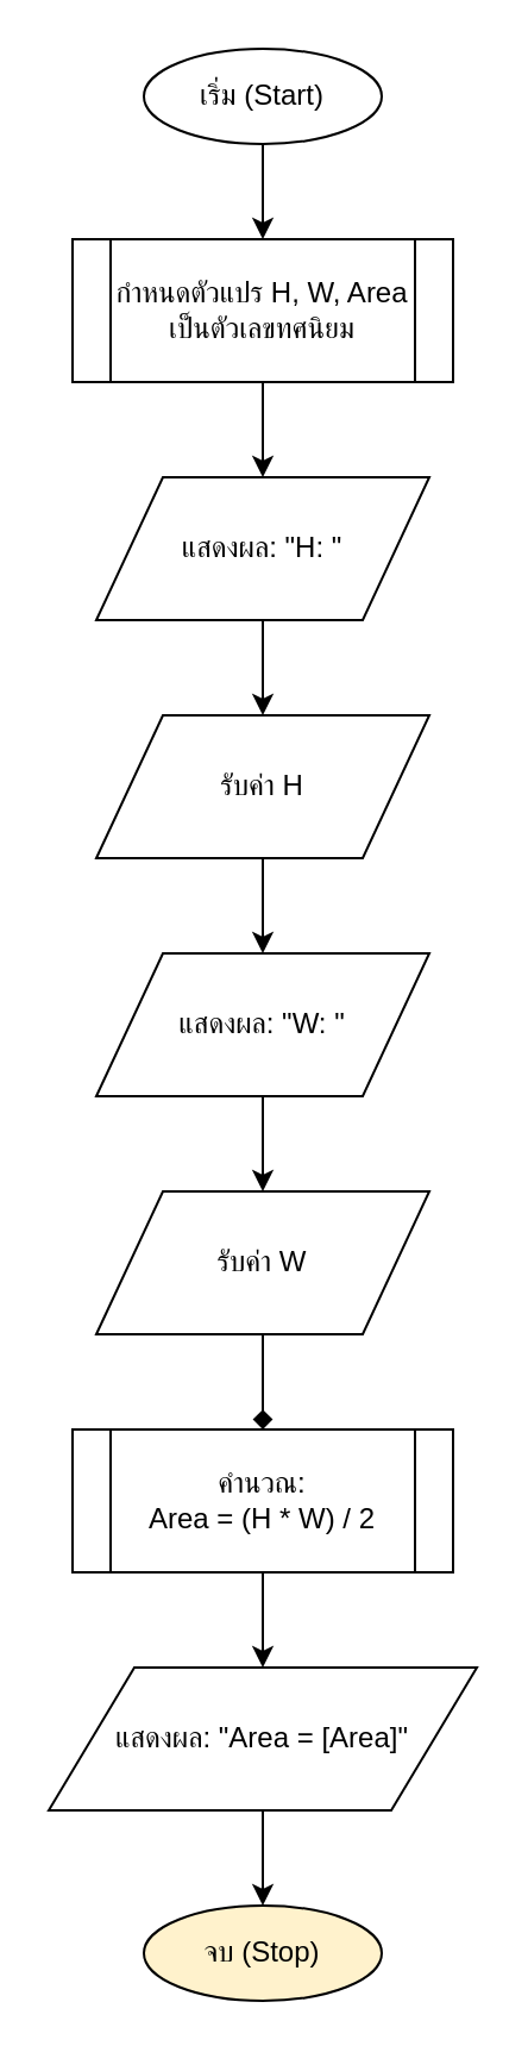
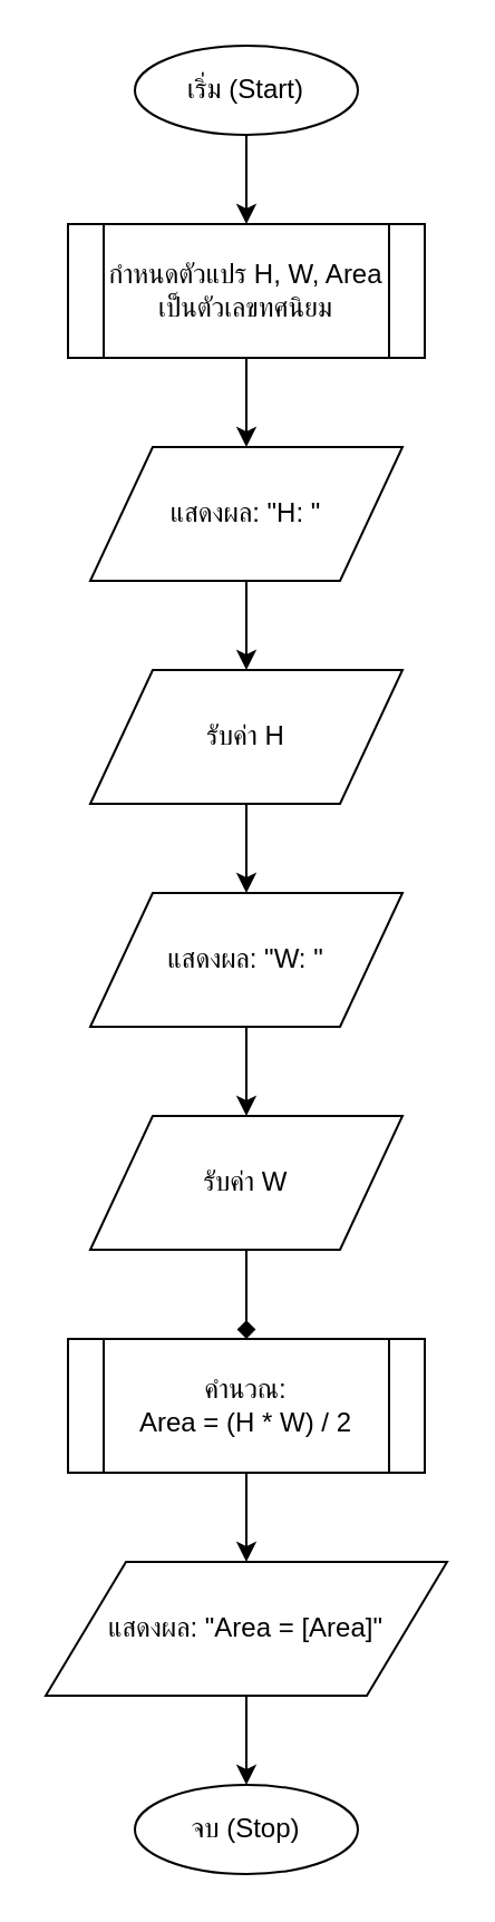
  <mxCell id="0" />
  <mxCell id="1" parent="0" />
  <mxCell id="2" value="เริ่ม (Start)" style="ellipse;whiteSpace=wrap;html=1;" vertex="1" parent="1"><mxGeometry x="60" y="20" width="100" height="40" as="geometry" /></mxCell>
  <mxCell id="3" value="" style="endArrow=classic;html=1;exitX=0.5;exitY=1;entryX=0.5;entryY=0;" edge="1" parent="1" source="2" target="4"><mxGeometry width="50" height="50" relative="1" as="geometry"><mxPoint x="110" y="60" as="sourcePoint" /><mxPoint x="110" y="100" as="targetPoint" /></mxGeometry></mxCell>
  <mxCell id="4" value="กำหนดตัวแปร H, W, Area เป็นตัวเลขทศนิยม" style="shape=process;whiteSpace=wrap;html=1;" vertex="1" parent="1"><mxGeometry x="30" y="100" width="160" height="60" as="geometry" /></mxCell>
  <mxCell id="5" value="" style="endArrow=classic;html=1;exitX=0.5;exitY=1;entryX=0.5;entryY=0;" edge="1" parent="1" source="4" target="6"><mxGeometry width="50" height="50" relative="1" as="geometry"><mxPoint x="110" y="160" as="sourcePoint" /><mxPoint x="110" y="200" as="targetPoint" /></mxGeometry></mxCell>
  <mxCell id="6" value="แสดงผล: &quot;H: &quot;" style="shape=parallelogram;perimeter=parallelogramPerimeter;whiteSpace=wrap;html=1;" vertex="1" parent="1"><mxGeometry x="40" y="200" width="140" height="60" as="geometry" /></mxCell>
  <mxCell id="7" value="" style="endArrow=classic;html=1;exitX=0.5;exitY=1;entryX=0.5;entryY=0;" edge="1" parent="1" source="6" target="8"><mxGeometry width="50" height="50" relative="1" as="geometry"><mxPoint x="110" y="260" as="sourcePoint" /><mxPoint x="110" y="300" as="targetPoint" /></mxGeometry></mxCell>
  <mxCell id="8" value="รับค่า H" style="shape=parallelogram;perimeter=parallelogramPerimeter;whiteSpace=wrap;html=1;" vertex="1" parent="1"><mxGeometry x="40" y="300" width="140" height="60" as="geometry" /></mxCell>
  <mxCell id="9" value="" style="endArrow=classic;html=1;exitX=0.5;exitY=1;entryX=0.5;entryY=0;" edge="1" parent="1" source="8" target="10"><mxGeometry width="50" height="50" relative="1" as="geometry"><mxPoint x="110" y="360" as="sourcePoint" /><mxPoint x="110" y="400" as="targetPoint" /></mxGeometry></mxCell>
  <mxCell id="10" value="แสดงผล: &quot;W: &quot;" style="shape=parallelogram;perimeter=parallelogramPerimeter;whiteSpace=wrap;html=1;" vertex="1" parent="1"><mxGeometry x="40" y="400" width="140" height="60" as="geometry" /></mxCell>
  <mxCell id="11" value="" style="endArrow=classic;html=1;exitX=0.5;exitY=1;entryX=0.5;entryY=0;" edge="1" parent="1" source="10" target="12"><mxGeometry width="50" height="50" relative="1" as="geometry"><mxPoint x="110" y="460" as="sourcePoint" /><mxPoint x="110" y="500" as="targetPoint" /></mxGeometry></mxCell>
  <mxCell id="12" value="รับค่า W" style="shape=parallelogram;perimeter=parallelogramPerimeter;whiteSpace=wrap;html=1;" vertex="1" parent="1"><mxGeometry x="40" y="500" width="140" height="60" as="geometry" /></mxCell>
  <mxCell id="13" value="" style="endArrow=diamond;html=1;exitX=0.5;exitY=1;entryX=0.5;entryY=0;" edge="1" parent="1" source="12" target="14"><mxGeometry width="50" height="50" relative="1" as="geometry"><mxPoint x="110" y="560" as="sourcePoint" /><mxPoint x="110" y="600" as="targetPoint" /></mxGeometry></mxCell>
  <mxCell id="14" value="คำนวณ:&#10;Area = (H * W) / 2" style="shape=process;whiteSpace=wrap;html=1;" vertex="1" parent="1"><mxGeometry x="30" y="600" width="160" height="60" as="geometry" /></mxCell>
  <mxCell id="15" value="" style="endArrow=classic;html=1;exitX=0.5;exitY=1;entryX=0.5;entryY=0;" edge="1" parent="1" source="14" target="16"><mxGeometry width="50" height="50" relative="1" as="geometry"><mxPoint x="110" y="660" as="sourcePoint" /><mxPoint x="110" y="700" as="targetPoint" /></mxGeometry></mxCell>
  <mxCell id="16" value="แสดงผล: &quot;Area = [Area]&quot;" style="shape=parallelogram;perimeter=parallelogramPerimeter;whiteSpace=wrap;html=1;" vertex="1" parent="1"><mxGeometry x="20" y="700" width="180" height="60" as="geometry" /></mxCell>
  <mxCell id="17" value="" style="endArrow=classic;html=1;exitX=0.5;exitY=1;entryX=0.5;entryY=0;" edge="1" parent="1" source="16" target="18"><mxGeometry width="50" height="50" relative="1" as="geometry"><mxPoint x="110" y="760" as="sourcePoint" /><mxPoint x="110" y="800" as="targetPoint" /></mxGeometry></mxCell>
- <mxCell id="18" value="จบ (Stop)" style="ellipse;whiteSpace=wrap;html=1;fillColor=#fff2cc;" vertex="1" parent="1"><mxGeometry x="60" y="800" width="100" height="40" as="geometry" /></mxCell>
+ <mxCell id="18" value="จบ (Stop)" style="ellipse;whiteSpace=wrap;html=1;" vertex="1" parent="1"><mxGeometry x="60" y="800" width="100" height="40" as="geometry" /></mxCell>
